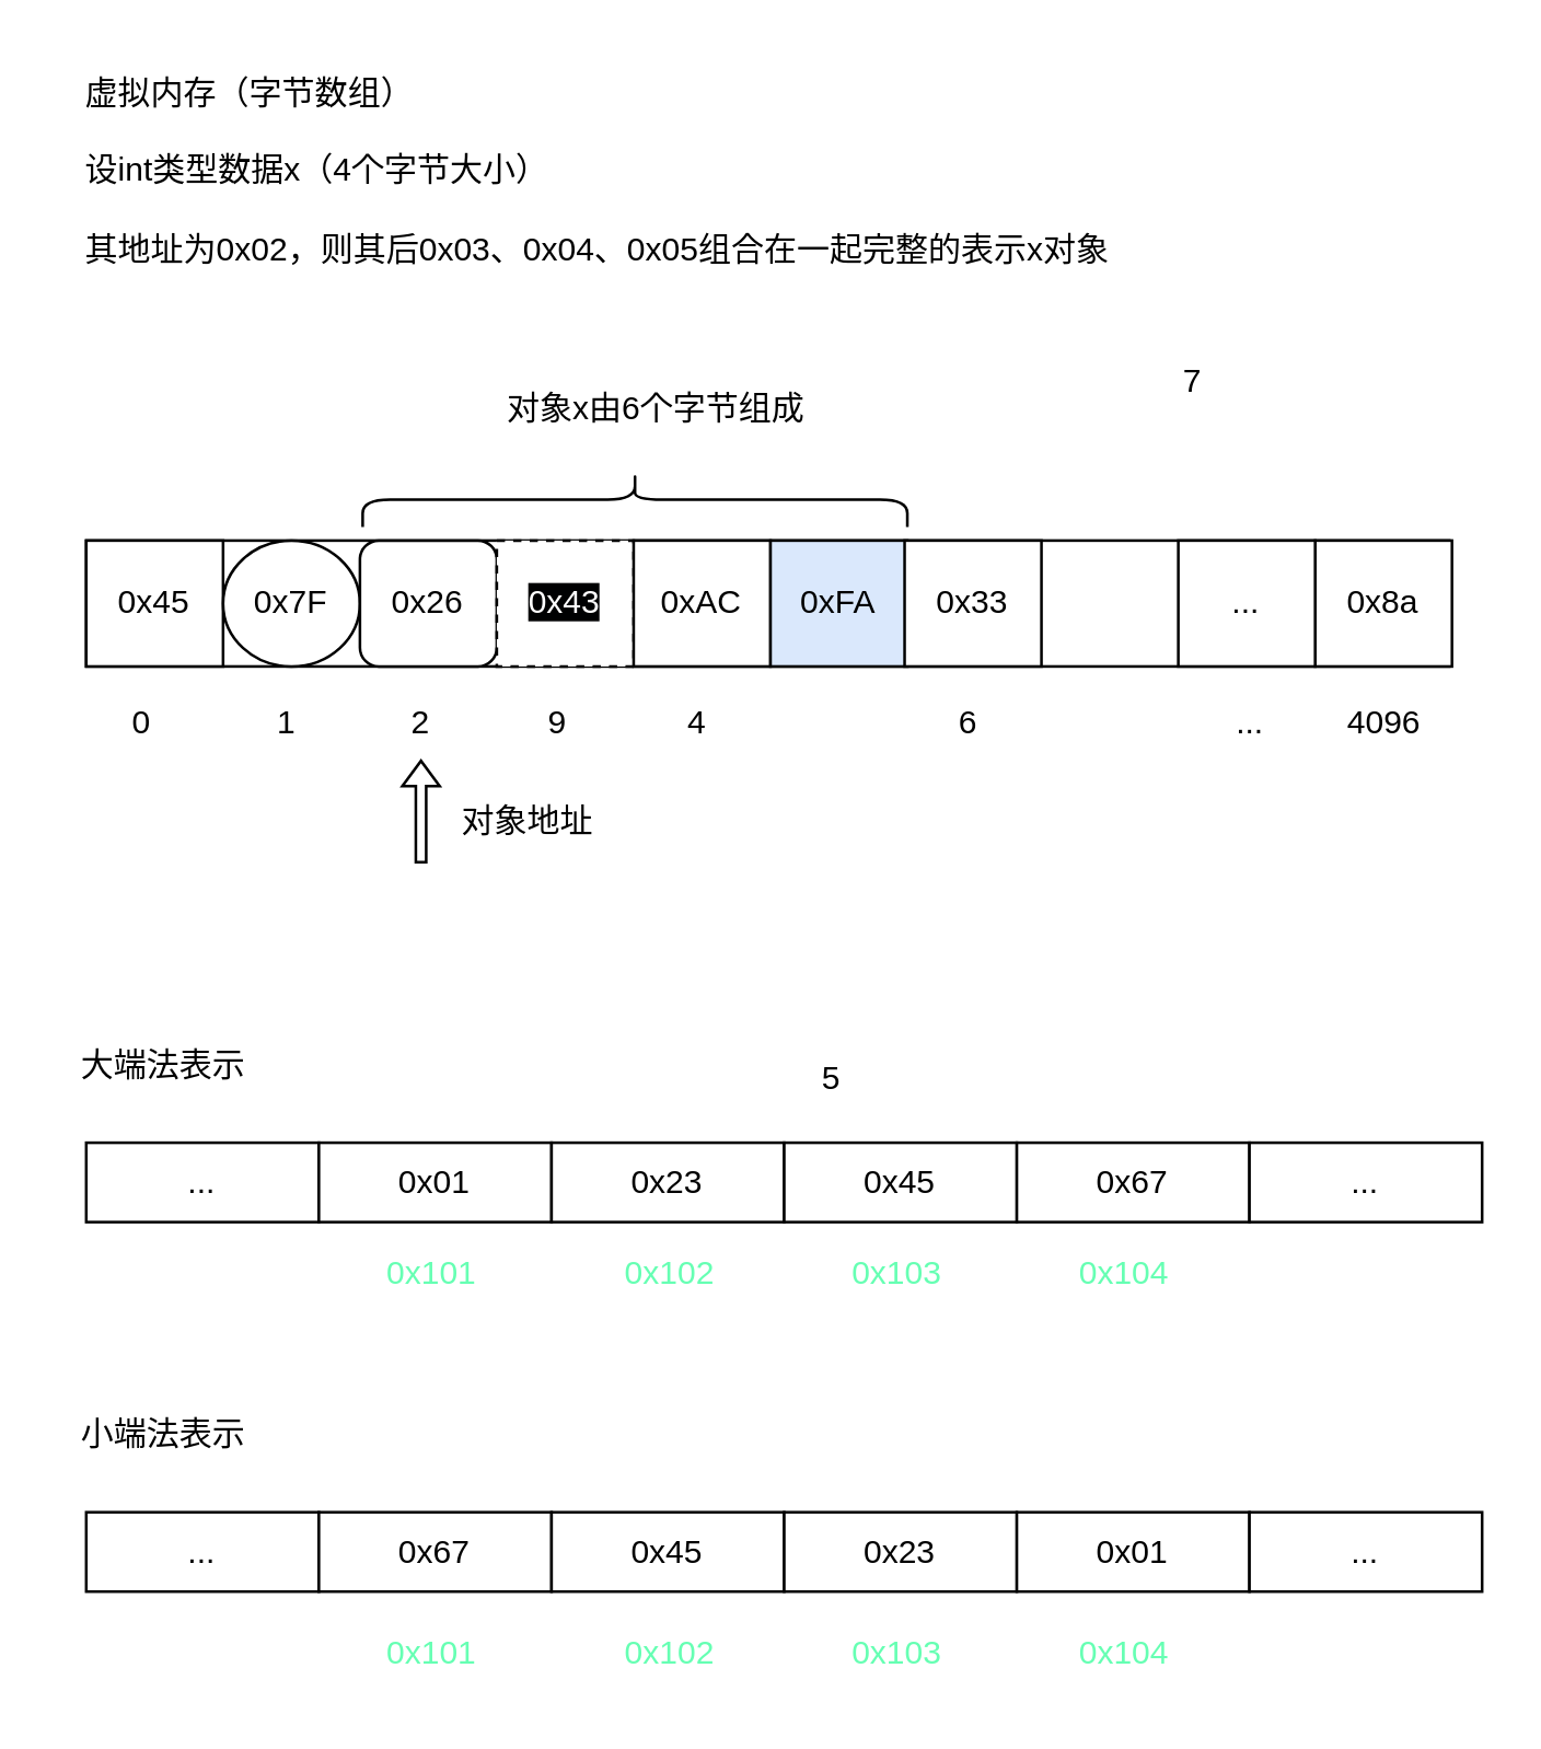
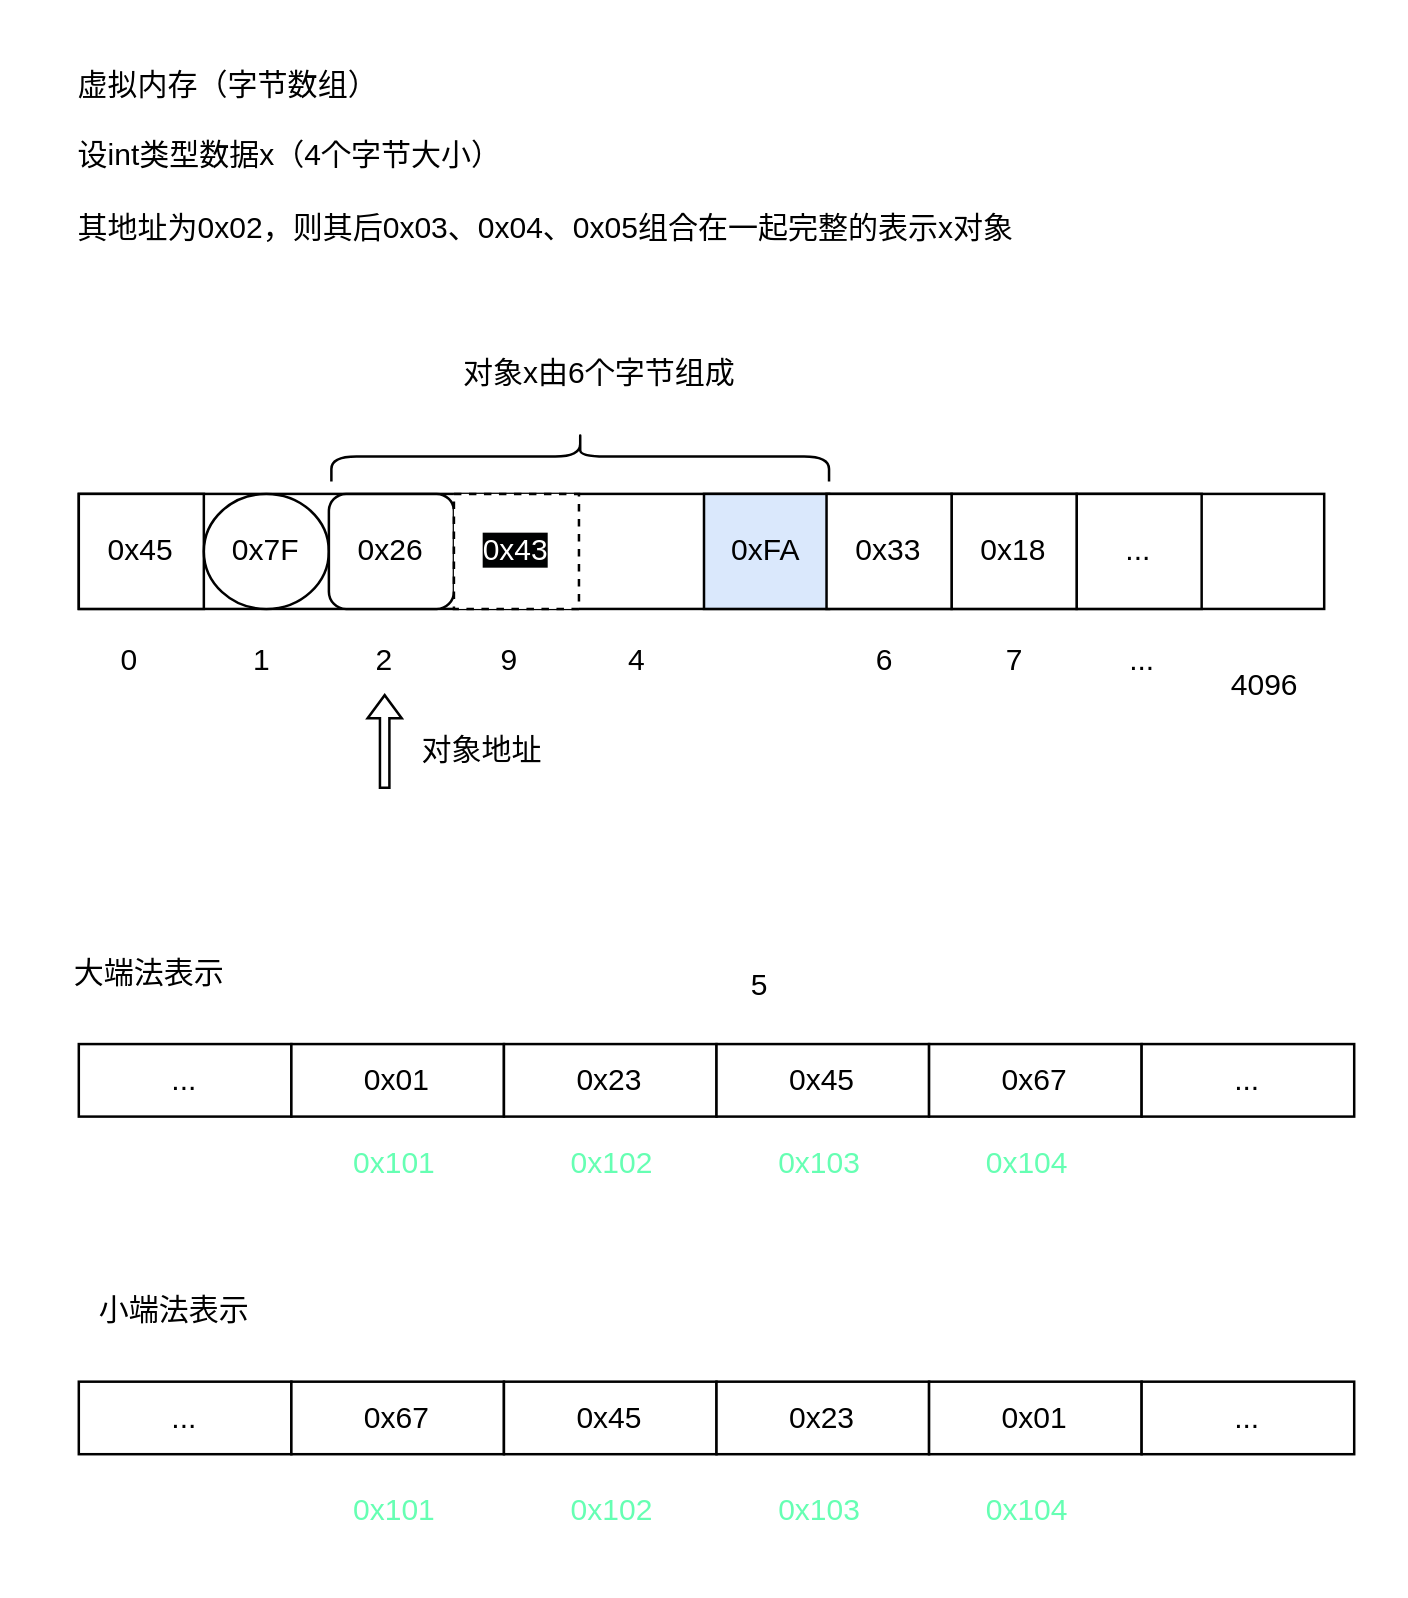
  <mxCell id="0" />
  <mxCell id="1" parent="0" />
  <mxCell id="2" value="" style="rounded=0;whiteSpace=wrap;html=1;" vertex="1" parent="1"><mxGeometry x="31" y="197" width="498" height="46" as="geometry" /></mxCell>
  <mxCell id="3" value="0x45" style="rounded=0;whiteSpace=wrap;html=1;" vertex="1" parent="1"><mxGeometry x="31" y="197" width="50" height="46" as="geometry" /></mxCell>
  <mxCell id="4" value="0x7F" style="ellipse;whiteSpace=wrap;html=1;" vertex="1" parent="1"><mxGeometry x="81" y="197" width="50" height="46" as="geometry" /></mxCell>
  <mxCell id="5" value="0x26" style="whiteSpace=wrap;html=1;rounded=1;" vertex="1" parent="1"><mxGeometry x="131" y="197" width="50" height="46" as="geometry" /></mxCell>
  <mxCell id="6" value="&lt;span data-darkreader-inline-bgcolor=&quot;&quot; data-darkreader-inline-color=&quot;&quot; style=&quot;color: rgb(255, 255, 255); font-family: Helvetica; font-size: 12px; font-style: normal; font-variant-ligatures: normal; font-variant-caps: normal; font-weight: 400; letter-spacing: normal; orphans: 2; text-align: center; text-indent: 0px; text-transform: none; widows: 2; word-spacing: 0px; -webkit-text-stroke-width: 0px; background-color: rgb(0, 1, 2); text-decoration-thickness: initial; text-decoration-style: initial; text-decoration-color: initial; float: none; --darkreader-inline-color:#ffffff; --darkreader-inline-bgcolor:#000000; display: inline !important;&quot;&gt;0x43&lt;/span&gt;" style="rounded=0;whiteSpace=wrap;html=1;dashed=1;" vertex="1" parent="1"><mxGeometry x="181" y="197" width="50" height="46" as="geometry" /></mxCell>
- <mxCell id="7" value="0xAC" style="rounded=0;whiteSpace=wrap;html=1;" vertex="1" parent="1"><mxGeometry x="231" y="197" width="50" height="46" as="geometry" /></mxCell>
  <mxCell id="8" value="0xFA" style="rounded=0;whiteSpace=wrap;html=1;fillColor=#dae8fc;" vertex="1" parent="1"><mxGeometry x="281" y="197" width="50" height="46" as="geometry" /></mxCell>
- <mxCell id="9" value="0x8a" style="rounded=0;whiteSpace=wrap;html=1;" vertex="1" parent="1"><mxGeometry x="480" y="197" width="50" height="46" as="geometry" /></mxCell>
  <mxCell id="10" value="..." style="rounded=0;whiteSpace=wrap;html=1;" vertex="1" parent="1"><mxGeometry x="430" y="197" width="50" height="46" as="geometry" /></mxCell>
+ <mxCell id="11" value="0x18" style="rounded=0;whiteSpace=wrap;html=1;" vertex="1" parent="1"><mxGeometry x="380" y="197" width="50" height="46" as="geometry" /></mxCell>
  <mxCell id="12" value="0x33" style="rounded=0;whiteSpace=wrap;html=1;" vertex="1" parent="1"><mxGeometry x="330" y="197" width="50" height="46" as="geometry" /></mxCell>
  <mxCell id="13" value="0" style="text;html=1;align=center;verticalAlign=middle;resizable=0;points=[];autosize=1;strokeColor=none;fillColor=none;" vertex="1" parent="1"><mxGeometry x="38" y="251" width="25" height="26" as="geometry" /></mxCell>
  <mxCell id="14" value="1" style="text;html=1;align=center;verticalAlign=middle;resizable=0;points=[];autosize=1;strokeColor=none;fillColor=none;" vertex="1" parent="1"><mxGeometry x="91" y="251" width="25" height="26" as="geometry" /></mxCell>
  <mxCell id="15" value="2" style="text;html=1;align=center;verticalAlign=middle;resizable=0;points=[];autosize=1;strokeColor=none;fillColor=none;" vertex="1" parent="1"><mxGeometry x="140" y="251" width="25" height="26" as="geometry" /></mxCell>
  <mxCell id="16" value="9" style="text;html=1;align=center;verticalAlign=middle;resizable=0;points=[];autosize=1;strokeColor=none;fillColor=none;" vertex="1" parent="1"><mxGeometry x="190" y="251" width="25" height="26" as="geometry" /></mxCell>
  <mxCell id="17" value="4" style="text;html=1;align=center;verticalAlign=middle;resizable=0;points=[];autosize=1;strokeColor=none;fillColor=none;" vertex="1" parent="1"><mxGeometry x="241" y="251" width="25" height="26" as="geometry" /></mxCell>
  <mxCell id="18" value="5" style="text;html=1;align=center;verticalAlign=middle;resizable=0;points=[];autosize=1;strokeColor=none;fillColor=none;" vertex="1" parent="1"><mxGeometry x="290" y="381" width="25" height="26" as="geometry" /></mxCell>
  <mxCell id="19" value="6" style="text;html=1;align=center;verticalAlign=middle;resizable=0;points=[];autosize=1;strokeColor=none;fillColor=none;" vertex="1" parent="1"><mxGeometry x="340" y="251" width="25" height="26" as="geometry" /></mxCell>
- <mxCell id="20" value="7" style="text;html=1;align=center;verticalAlign=middle;resizable=0;points=[];autosize=1;strokeColor=none;fillColor=none;" vertex="1" parent="1"><mxGeometry x="422" y="126" width="25" height="26" as="geometry" /></mxCell>
+ <mxCell id="20" value="7" style="text;html=1;align=center;verticalAlign=middle;resizable=0;points=[];autosize=1;strokeColor=none;fillColor=none;" vertex="1" parent="1"><mxGeometry x="392" y="251" width="25" height="26" as="geometry" /></mxCell>
  <mxCell id="21" value="..." style="text;html=1;align=center;verticalAlign=middle;resizable=0;points=[];autosize=1;strokeColor=none;fillColor=none;" vertex="1" parent="1"><mxGeometry x="442" y="251" width="28" height="26" as="geometry" /></mxCell>
- <mxCell id="22" value="4096" style="text;html=1;align=center;verticalAlign=middle;resizable=0;points=[];autosize=1;strokeColor=none;fillColor=none;" vertex="1" parent="1"><mxGeometry x="482" y="251" width="45" height="26" as="geometry" /></mxCell>
+ <mxCell id="22" value="4096" style="text;html=1;align=center;verticalAlign=middle;resizable=0;points=[];autosize=1;strokeColor=none;fillColor=none;" vertex="1" parent="1"><mxGeometry x="482" y="261" width="45" height="26" as="geometry" /></mxCell>
  <mxCell id="23" value="虚拟内存（字节数组）&lt;br&gt;&lt;br&gt;设int类型数据x（4个字节大小）&lt;br&gt;&lt;br&gt;其地址为0x02，则其后0x03、0x04、0x05组合在一起完整的表示x对象" style="text;html=1;align=left;verticalAlign=middle;resizable=0;points=[];autosize=1;strokeColor=none;fillColor=none;" vertex="1" parent="1"><mxGeometry x="29" y="20" width="392" height="84" as="geometry" /></mxCell>
  <mxCell id="24" value="" style="shape=curlyBracket;whiteSpace=wrap;html=1;rounded=1;flipH=1;direction=south;" vertex="1" parent="1"><mxGeometry x="132" y="172" width="199" height="20" as="geometry" /></mxCell>
  <mxCell id="25" value="对象x由6个字节组成" style="text;html=1;align=center;verticalAlign=middle;resizable=0;points=[];autosize=1;strokeColor=none;fillColor=none;" vertex="1" parent="1"><mxGeometry x="175" y="136" width="127" height="26" as="geometry" /></mxCell>
  <mxCell id="26" value="" style="shape=flexArrow;endArrow=classic;html=1;rounded=0;endWidth=8.85;endSize=2.741;width=3.784;" edge="1" parent="1"><mxGeometry width="50" height="50" relative="1" as="geometry"><mxPoint x="153.31" y="315" as="sourcePoint" /><mxPoint x="153.31" y="277" as="targetPoint" /></mxGeometry></mxCell>
  <mxCell id="27" value="对象地址" style="text;html=1;align=center;verticalAlign=middle;resizable=0;points=[];autosize=1;strokeColor=none;fillColor=none;" vertex="1" parent="1"><mxGeometry x="159" y="287" width="66" height="26" as="geometry" /></mxCell>
  <mxCell id="28" value="..." style="rounded=0;whiteSpace=wrap;html=1;" vertex="1" parent="1"><mxGeometry x="31" y="417" width="85" height="29" as="geometry" /></mxCell>
  <mxCell id="29" value="0x01" style="rounded=0;whiteSpace=wrap;html=1;" vertex="1" parent="1"><mxGeometry x="116" y="417" width="85" height="29" as="geometry" /></mxCell>
  <mxCell id="30" value="0x23" style="rounded=0;whiteSpace=wrap;html=1;" vertex="1" parent="1"><mxGeometry x="201" y="417" width="85" height="29" as="geometry" /></mxCell>
  <mxCell id="31" value="0x45" style="rounded=0;whiteSpace=wrap;html=1;" vertex="1" parent="1"><mxGeometry x="286" y="417" width="85" height="29" as="geometry" /></mxCell>
  <mxCell id="32" value="0x67" style="rounded=0;whiteSpace=wrap;html=1;" vertex="1" parent="1"><mxGeometry x="371" y="417" width="85" height="29" as="geometry" /></mxCell>
  <mxCell id="33" value="..." style="rounded=0;whiteSpace=wrap;html=1;" vertex="1" parent="1"><mxGeometry x="456" y="417" width="85" height="29" as="geometry" /></mxCell>
  <mxCell id="34" value="大端法表示" style="text;html=1;align=center;verticalAlign=middle;resizable=0;points=[];autosize=1;strokeColor=none;fillColor=none;" vertex="1" parent="1"><mxGeometry x="20" y="376" width="78" height="26" as="geometry" /></mxCell>
  <mxCell id="35" value="..." style="rounded=0;whiteSpace=wrap;html=1;" vertex="1" parent="1"><mxGeometry x="31" y="552" width="85" height="29" as="geometry" /></mxCell>
  <mxCell id="36" value="0x67" style="rounded=0;whiteSpace=wrap;html=1;" vertex="1" parent="1"><mxGeometry x="116" y="552" width="85" height="29" as="geometry" /></mxCell>
  <mxCell id="37" value="0x45" style="rounded=0;whiteSpace=wrap;html=1;" vertex="1" parent="1"><mxGeometry x="201" y="552" width="85" height="29" as="geometry" /></mxCell>
  <mxCell id="38" value="0x23" style="rounded=0;whiteSpace=wrap;html=1;" vertex="1" parent="1"><mxGeometry x="286" y="552" width="85" height="29" as="geometry" /></mxCell>
  <mxCell id="39" value="0x01" style="rounded=0;whiteSpace=wrap;html=1;" vertex="1" parent="1"><mxGeometry x="371" y="552" width="85" height="29" as="geometry" /></mxCell>
  <mxCell id="40" value="..." style="rounded=0;whiteSpace=wrap;html=1;" vertex="1" parent="1"><mxGeometry x="456" y="552" width="85" height="29" as="geometry" /></mxCell>
- <mxCell id="41" value="小端法表示" style="text;html=1;align=center;verticalAlign=middle;resizable=0;points=[];autosize=1;strokeColor=none;fillColor=none;" vertex="1" parent="1"><mxGeometry x="20" y="511" width="78" height="26" as="geometry" /></mxCell>
+ <mxCell id="41" value="小端法表示" style="text;html=1;align=center;verticalAlign=middle;resizable=0;points=[];autosize=1;strokeColor=none;fillColor=none;" vertex="1" parent="1"><mxGeometry x="30" y="511" width="78" height="26" as="geometry" /></mxCell>
  <mxCell id="42" value="0x101" style="text;html=1;align=center;verticalAlign=middle;resizable=0;points=[];autosize=1;strokeColor=none;fillColor=none;fontColor=#66FFB3;" vertex="1" parent="1"><mxGeometry x="131" y="452" width="51" height="26" as="geometry" /></mxCell>
  <mxCell id="43" value="0x102" style="text;html=1;align=center;verticalAlign=middle;resizable=0;points=[];autosize=1;strokeColor=none;fillColor=none;fontColor=#66FFB3;" vertex="1" parent="1"><mxGeometry x="218" y="452" width="51" height="26" as="geometry" /></mxCell>
  <mxCell id="44" value="0x103" style="text;html=1;align=center;verticalAlign=middle;resizable=0;points=[];autosize=1;strokeColor=none;fillColor=none;fontColor=#66FFB3;" vertex="1" parent="1"><mxGeometry x="301" y="452" width="51" height="26" as="geometry" /></mxCell>
  <mxCell id="45" value="0x104" style="text;html=1;align=center;verticalAlign=middle;resizable=0;points=[];autosize=1;strokeColor=none;fillColor=none;fontColor=#66FFB3;" vertex="1" parent="1"><mxGeometry x="384" y="452" width="51" height="26" as="geometry" /></mxCell>
  <mxCell id="46" value="0x101" style="text;html=1;align=center;verticalAlign=middle;resizable=0;points=[];autosize=1;strokeColor=none;fillColor=none;fontColor=#66FFB3;" vertex="1" parent="1"><mxGeometry x="131" y="591" width="51" height="26" as="geometry" /></mxCell>
  <mxCell id="47" value="0x102" style="text;html=1;align=center;verticalAlign=middle;resizable=0;points=[];autosize=1;strokeColor=none;fillColor=none;fontColor=#66FFB3;" vertex="1" parent="1"><mxGeometry x="218" y="591" width="51" height="26" as="geometry" /></mxCell>
  <mxCell id="48" value="0x103" style="text;html=1;align=center;verticalAlign=middle;resizable=0;points=[];autosize=1;strokeColor=none;fillColor=none;fontColor=#66FFB3;" vertex="1" parent="1"><mxGeometry x="301" y="591" width="51" height="26" as="geometry" /></mxCell>
  <mxCell id="49" value="0x104" style="text;html=1;align=center;verticalAlign=middle;resizable=0;points=[];autosize=1;strokeColor=none;fillColor=none;fontColor=#66FFB3;" vertex="1" parent="1"><mxGeometry x="384" y="591" width="51" height="26" as="geometry" /></mxCell>
